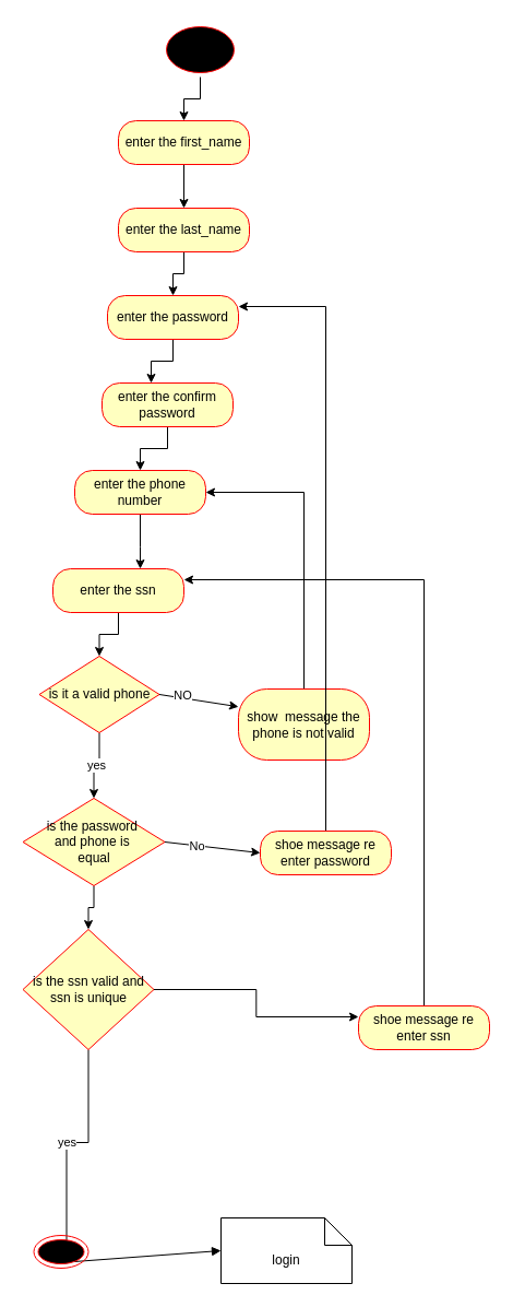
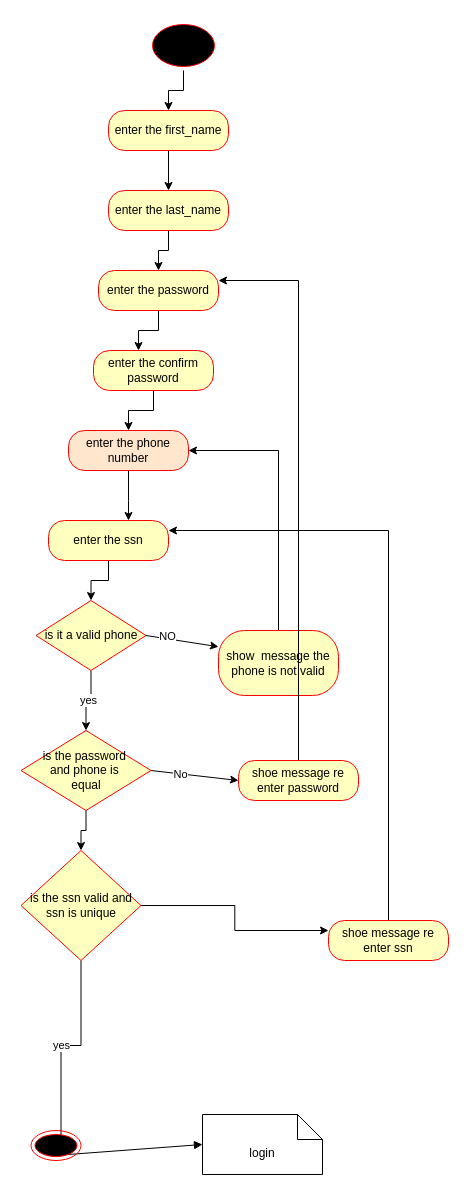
  <mxCell id="0" />
  <mxCell id="1" parent="0" />
  <mxCell id="2" style="edgeStyle=orthogonalEdgeStyle;rounded=0;orthogonalLoop=1;jettySize=auto;html=1;entryX=0.5;entryY=0;entryDx=0;entryDy=0;endArrow=classic;endFill=1;" parent="1" source="3" target="5" edge="1"><mxGeometry relative="1" as="geometry" /></mxCell>
  <mxCell id="3" value="" style="ellipse;html=1;shape=startState;fillColor=#000000;strokeColor=#ff0000;" parent="1" vertex="1"><mxGeometry x="148" y="20" width="70" height="50" as="geometry" /></mxCell>
  <mxCell id="4" style="edgeStyle=orthogonalEdgeStyle;rounded=0;orthogonalLoop=1;jettySize=auto;html=1;exitX=0.5;exitY=1;exitDx=0;exitDy=0;endArrow=classic;endFill=1;" parent="1" source="5" target="7" edge="1"><mxGeometry relative="1" as="geometry" /></mxCell>
  <mxCell id="5" value="enter the first_name" style="rounded=1;whiteSpace=wrap;html=1;arcSize=40;fontColor=#000000;fillColor=#ffffc0;strokeColor=#ff0000;" parent="1" vertex="1"><mxGeometry x="108" y="110" width="120" height="40" as="geometry" /></mxCell>
  <mxCell id="6" style="edgeStyle=orthogonalEdgeStyle;rounded=0;orthogonalLoop=1;jettySize=auto;html=1;exitX=0.5;exitY=1;exitDx=0;exitDy=0;endArrow=classic;endFill=1;" parent="1" source="7" target="9" edge="1"><mxGeometry relative="1" as="geometry" /></mxCell>
  <mxCell id="7" value="enter the last_name" style="rounded=1;whiteSpace=wrap;html=1;arcSize=40;fontColor=#000000;fillColor=#ffffc0;strokeColor=#ff0000;" parent="1" vertex="1"><mxGeometry x="108" y="190" width="120" height="40" as="geometry" /></mxCell>
  <mxCell id="8" style="edgeStyle=orthogonalEdgeStyle;rounded=0;orthogonalLoop=1;jettySize=auto;html=1;exitX=0.5;exitY=1;exitDx=0;exitDy=0;entryX=0.375;entryY=0;entryDx=0;entryDy=0;entryPerimeter=0;endArrow=classic;endFill=1;" parent="1" source="9" target="11" edge="1"><mxGeometry relative="1" as="geometry" /></mxCell>
  <mxCell id="9" value="enter the password" style="rounded=1;whiteSpace=wrap;html=1;arcSize=40;fontColor=#000000;fillColor=#ffffc0;strokeColor=#ff0000;" parent="1" vertex="1"><mxGeometry x="98" y="270" width="120" height="40" as="geometry" /></mxCell>
  <mxCell id="10" style="edgeStyle=orthogonalEdgeStyle;rounded=0;orthogonalLoop=1;jettySize=auto;html=1;exitX=0.5;exitY=1;exitDx=0;exitDy=0;endArrow=classic;endFill=1;" parent="1" source="11" target="13" edge="1"><mxGeometry relative="1" as="geometry" /></mxCell>
  <mxCell id="11" value="enter the confirm password" style="rounded=1;whiteSpace=wrap;html=1;arcSize=40;fontColor=#000000;fillColor=#ffffc0;strokeColor=#ff0000;" parent="1" vertex="1"><mxGeometry x="93" y="350" width="120" height="40" as="geometry" /></mxCell>
  <mxCell id="12" style="edgeStyle=orthogonalEdgeStyle;rounded=0;orthogonalLoop=1;jettySize=auto;html=1;exitX=0.5;exitY=1;exitDx=0;exitDy=0;endArrow=classic;endFill=1;" parent="1" source="13" target="15" edge="1"><mxGeometry relative="1" as="geometry"><Array as="points"><mxPoint x="128" y="500" /><mxPoint x="128" y="500" /></Array></mxGeometry></mxCell>
- <mxCell id="13" value="enter the phone number" style="rounded=1;whiteSpace=wrap;html=1;arcSize=40;fontColor=#000000;fillColor=#ffffc0;strokeColor=#ff0000;" parent="1" vertex="1"><mxGeometry x="68" y="430" width="120" height="40" as="geometry" /></mxCell>
+ <mxCell id="13" value="enter the phone number" style="rounded=1;whiteSpace=wrap;html=1;arcSize=40;fontColor=#000000;fillColor=#ffe6cc;strokeColor=#ff0000;" parent="1" vertex="1"><mxGeometry x="68" y="430" width="120" height="40" as="geometry" /></mxCell>
  <mxCell id="14" style="edgeStyle=orthogonalEdgeStyle;rounded=0;orthogonalLoop=1;jettySize=auto;html=1;exitX=0.5;exitY=1;exitDx=0;exitDy=0;endArrow=classic;endFill=1;" parent="1" source="15" target="21" edge="1"><mxGeometry relative="1" as="geometry" /></mxCell>
  <mxCell id="15" value="enter the ssn" style="rounded=1;whiteSpace=wrap;html=1;arcSize=40;fontColor=#000000;fillColor=#ffffc0;strokeColor=#ff0000;" parent="1" vertex="1"><mxGeometry x="48" y="520" width="120" height="40" as="geometry" /></mxCell>
  <mxCell id="16" style="edgeStyle=none;html=1;exitX=1;exitY=0.5;exitDx=0;exitDy=0;entryX=0;entryY=0.25;entryDx=0;entryDy=0;strokeColor=#000000;" parent="1" source="21" target="23" edge="1"><mxGeometry relative="1" as="geometry"><mxPoint x="140.5" y="695" as="sourcePoint" /></mxGeometry></mxCell>
  <mxCell id="17" value="NO" style="edgeLabel;html=1;align=center;verticalAlign=middle;resizable=0;points=[];" parent="16" vertex="1" connectable="0"><mxGeometry x="-0.435" y="3" relative="1" as="geometry"><mxPoint as="offset" /></mxGeometry></mxCell>
  <mxCell id="18" style="edgeStyle=none;html=1;exitX=0.5;exitY=1;exitDx=0;exitDy=0;strokeColor=#000000;" parent="1" edge="1"><mxGeometry relative="1" as="geometry"><mxPoint x="82.44" y="791.194" as="targetPoint" /><mxPoint x="85.5" y="730" as="sourcePoint" /></mxGeometry></mxCell>
  <mxCell id="19" value="yes" style="edgeLabel;html=1;align=center;verticalAlign=middle;resizable=0;points=[];" parent="18" vertex="1" connectable="0"><mxGeometry x="-0.573" y="-1" relative="1" as="geometry"><mxPoint x="-3" y="17" as="offset" /></mxGeometry></mxCell>
  <mxCell id="20" value="yes" style="edgeStyle=orthogonalEdgeStyle;rounded=0;orthogonalLoop=1;jettySize=auto;html=1;exitX=0.5;exitY=1;exitDx=0;exitDy=0;" parent="1" source="21" target="27" edge="1"><mxGeometry relative="1" as="geometry" /></mxCell>
  <mxCell id="21" value="is it a valid phone" style="rhombus;whiteSpace=wrap;html=1;fillColor=#ffffc0;strokeColor=#ff0000;" parent="1" vertex="1"><mxGeometry x="35.5" y="600" width="110" height="70" as="geometry" /></mxCell>
  <mxCell id="22" style="edgeStyle=orthogonalEdgeStyle;rounded=0;orthogonalLoop=1;jettySize=auto;html=1;exitX=0.5;exitY=0;exitDx=0;exitDy=0;entryX=1;entryY=0.5;entryDx=0;entryDy=0;endArrow=classic;endFill=1;" parent="1" source="23" target="13" edge="1"><mxGeometry relative="1" as="geometry" /></mxCell>
  <mxCell id="23" value="show&amp;nbsp; message the phone is not valid" style="rounded=1;whiteSpace=wrap;html=1;arcSize=40;fontColor=#000000;fillColor=#ffffc0;strokeColor=#ff0000;" parent="1" vertex="1"><mxGeometry x="218" y="630" width="120" height="65" as="geometry" /></mxCell>
  <mxCell id="24" style="edgeStyle=none;html=1;exitX=1;exitY=0.5;exitDx=0;exitDy=0;entryX=0;entryY=0.5;entryDx=0;entryDy=0;strokeColor=#000000;" parent="1" source="27" target="29" edge="1"><mxGeometry relative="1" as="geometry"><mxPoint x="145.5" y="830" as="sourcePoint" /></mxGeometry></mxCell>
  <mxCell id="25" value="No" style="edgeLabel;html=1;align=center;verticalAlign=middle;resizable=0;points=[];" parent="24" vertex="1" connectable="0"><mxGeometry x="-0.348" relative="1" as="geometry"><mxPoint as="offset" /></mxGeometry></mxCell>
  <mxCell id="26" style="edgeStyle=orthogonalEdgeStyle;rounded=0;orthogonalLoop=1;jettySize=auto;html=1;exitX=0.5;exitY=1;exitDx=0;exitDy=0;endArrow=classic;endFill=1;" parent="1" source="27" target="35" edge="1"><mxGeometry relative="1" as="geometry" /></mxCell>
  <mxCell id="27" value="is the password&amp;nbsp;&lt;br&gt;and phone is&amp;nbsp;&lt;br&gt;equal" style="rhombus;whiteSpace=wrap;html=1;fillColor=#ffffc0;strokeColor=#ff0000;" parent="1" vertex="1"><mxGeometry x="20.5" y="730" width="130" height="80" as="geometry" /></mxCell>
  <mxCell id="28" style="edgeStyle=orthogonalEdgeStyle;rounded=0;orthogonalLoop=1;jettySize=auto;html=1;exitX=0.5;exitY=0;exitDx=0;exitDy=0;entryX=1;entryY=0.25;entryDx=0;entryDy=0;endArrow=classic;endFill=1;" parent="1" source="29" target="9" edge="1"><mxGeometry relative="1" as="geometry" /></mxCell>
  <mxCell id="29" value="shoe message re enter password" style="rounded=1;whiteSpace=wrap;html=1;arcSize=40;fontColor=#000000;fillColor=#ffffc0;strokeColor=#ff0000;" parent="1" vertex="1"><mxGeometry x="238" y="760" width="120" height="40" as="geometry" /></mxCell>
  <mxCell id="30" value="yes" style="edgeStyle=orthogonalEdgeStyle;rounded=0;orthogonalLoop=1;jettySize=auto;html=1;entryX=0.6;entryY=0.667;entryDx=0;entryDy=0;entryPerimeter=0;" parent="1" source="35" target="32" edge="1"><mxGeometry relative="1" as="geometry"><mxPoint x="50.5" y="1080" as="sourcePoint" /></mxGeometry></mxCell>
  <mxCell id="31" style="edgeStyle=none;html=1;exitX=0.74;exitY=0.8;exitDx=0;exitDy=0;entryX=0;entryY=0.5;entryDx=0;entryDy=0;entryPerimeter=0;endArrow=block;endFill=1;exitPerimeter=0;" parent="1" source="32" target="33" edge="1"><mxGeometry relative="1" as="geometry"><mxPoint x="75.5" y="1205" as="sourcePoint" /></mxGeometry></mxCell>
  <mxCell id="32" value="" style="ellipse;html=1;shape=endState;fillColor=#000000;strokeColor=#ff0000;" parent="1" vertex="1"><mxGeometry x="30.5" y="1130" width="50" height="30" as="geometry" /></mxCell>
  <mxCell id="33" value="login" style="shape=note2;boundedLbl=1;whiteSpace=wrap;html=1;size=25;verticalAlign=top;align=center;" parent="1" vertex="1"><mxGeometry x="202" y="1114" width="120" height="60" as="geometry" /></mxCell>
  <mxCell id="34" style="edgeStyle=orthogonalEdgeStyle;rounded=0;orthogonalLoop=1;jettySize=auto;html=1;exitX=1;exitY=0.5;exitDx=0;exitDy=0;entryX=0;entryY=0.25;entryDx=0;entryDy=0;endArrow=classic;endFill=1;" parent="1" source="35" target="37" edge="1"><mxGeometry relative="1" as="geometry" /></mxCell>
  <mxCell id="35" value="is the ssn valid and ssn is unique" style="rhombus;whiteSpace=wrap;html=1;fillColor=#ffffc0;strokeColor=#ff0000;" parent="1" vertex="1"><mxGeometry x="20.5" y="850" width="120" height="110" as="geometry" /></mxCell>
  <mxCell id="36" style="edgeStyle=orthogonalEdgeStyle;rounded=0;orthogonalLoop=1;jettySize=auto;html=1;exitX=0.5;exitY=0;exitDx=0;exitDy=0;entryX=1;entryY=0.25;entryDx=0;entryDy=0;endArrow=classic;endFill=1;" parent="1" source="37" target="15" edge="1"><mxGeometry relative="1" as="geometry" /></mxCell>
  <mxCell id="37" value="shoe message re enter ssn" style="rounded=1;whiteSpace=wrap;html=1;arcSize=40;fontColor=#000000;fillColor=#ffffc0;strokeColor=#ff0000;" parent="1" vertex="1"><mxGeometry x="328" y="920" width="120" height="40" as="geometry" /></mxCell>
